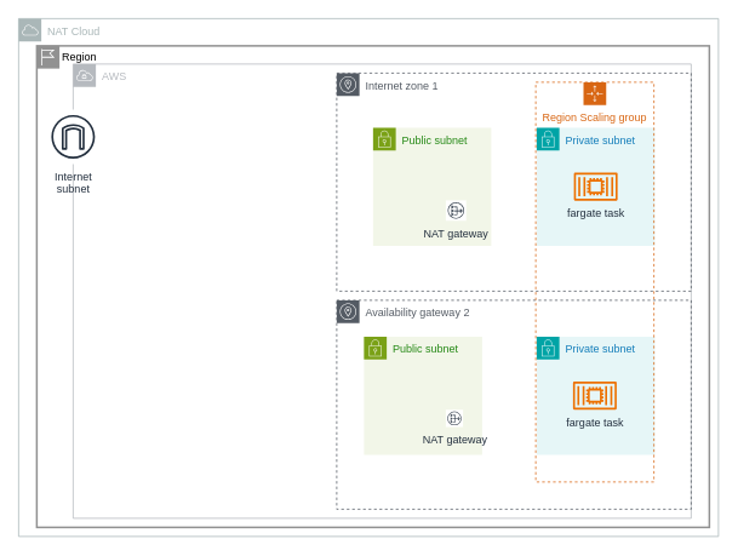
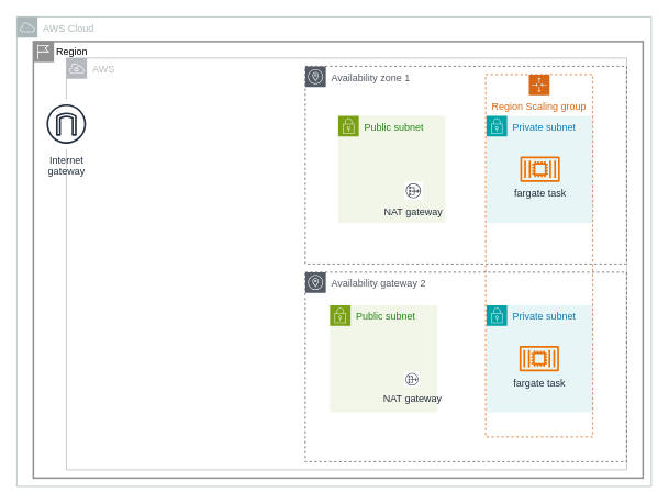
  <mxCell id="0" />
  <mxCell id="1" parent="0" />
- <mxCell id="2" value="NAT Cloud" style="sketch=0;outlineConnect=0;gradientColor=none;html=1;whiteSpace=wrap;fontSize=12;fontStyle=0;shape=mxgraph.aws4.group;grIcon=mxgraph.aws4.group_aws_cloud;strokeColor=#AAB7B8;fillColor=none;verticalAlign=top;align=left;spacingLeft=30;fontColor=#AAB7B8;dashed=0;" vertex="1" parent="1"><mxGeometry x="20" y="20" width="770" height="570" as="geometry" /></mxCell>
+ <mxCell id="2" value="AWS Cloud" style="sketch=0;outlineConnect=0;gradientColor=none;html=1;whiteSpace=wrap;fontSize=12;fontStyle=0;shape=mxgraph.aws4.group;grIcon=mxgraph.aws4.group_aws_cloud;strokeColor=#AAB7B8;fillColor=none;verticalAlign=top;align=left;spacingLeft=30;fontColor=#AAB7B8;dashed=0;" vertex="1" parent="1"><mxGeometry x="20" y="20" width="770" height="570" as="geometry" /></mxCell>
  <mxCell id="3" value="Region" style="shape=mxgraph.ibm.box;prType=region;fontStyle=0;verticalAlign=top;align=left;spacingLeft=32;spacingTop=4;fillColor=none;rounded=0;whiteSpace=wrap;html=1;strokeColor=#919191;strokeWidth=2;dashed=0;container=1;spacing=-4;collapsible=0;expand=0;recursiveResize=0;" vertex="1" parent="1"><mxGeometry x="40" y="50" width="740" height="530" as="geometry" /></mxCell>
  <mxCell id="4" value="AWS" style="sketch=0;outlineConnect=0;gradientColor=none;html=1;whiteSpace=wrap;fontSize=12;fontStyle=0;shape=mxgraph.aws4.group;grIcon=mxgraph.aws4.group_vpc;strokeColor=#B6BABF;fillColor=none;verticalAlign=top;align=left;spacingLeft=30;fontColor=#B6BABF;dashed=0;" vertex="1" parent="3"><mxGeometry x="40" y="20" width="680" height="500" as="geometry" /></mxCell>
- <mxCell id="5" value="Internet zone 1" style="sketch=0;outlineConnect=0;gradientColor=none;html=1;whiteSpace=wrap;fontSize=12;fontStyle=0;shape=mxgraph.aws4.group;grIcon=mxgraph.aws4.group_availability_zone;strokeColor=#545B64;fillColor=none;verticalAlign=top;align=left;spacingLeft=30;fontColor=#545B64;dashed=1;" vertex="1" parent="3"><mxGeometry x="330" y="30" width="390" height="240" as="geometry" /></mxCell>
+ <mxCell id="5" value="Availability zone 1" style="sketch=0;outlineConnect=0;gradientColor=none;html=1;whiteSpace=wrap;fontSize=12;fontStyle=0;shape=mxgraph.aws4.group;grIcon=mxgraph.aws4.group_availability_zone;strokeColor=#545B64;fillColor=none;verticalAlign=top;align=left;spacingLeft=30;fontColor=#545B64;dashed=1;" vertex="1" parent="3"><mxGeometry x="330" y="30" width="390" height="240" as="geometry" /></mxCell>
  <mxCell id="6" value="Availability gateway 2" style="sketch=0;outlineConnect=0;gradientColor=none;html=1;whiteSpace=wrap;fontSize=12;fontStyle=0;shape=mxgraph.aws4.group;grIcon=mxgraph.aws4.group_availability_zone;strokeColor=#545B64;fillColor=none;verticalAlign=top;align=left;spacingLeft=30;fontColor=#545B64;dashed=1;" vertex="1" parent="3"><mxGeometry x="330" y="280" width="390" height="230" as="geometry" /></mxCell>
- <mxCell id="7" value="Internet&#10;subnet" style="sketch=0;outlineConnect=0;fontColor=#232F3E;gradientColor=none;strokeColor=#232F3E;fillColor=#ffffff;dashed=0;verticalLabelPosition=bottom;verticalAlign=top;align=center;html=1;fontSize=12;fontStyle=0;aspect=fixed;shape=mxgraph.aws4.resourceIcon;resIcon=mxgraph.aws4.internet_gateway;" vertex="1" parent="3"><mxGeometry x="10" y="70" width="60" height="60" as="geometry" /></mxCell>
+ <mxCell id="7" value="Internet&#10;gateway" style="sketch=0;outlineConnect=0;fontColor=#232F3E;gradientColor=none;strokeColor=#232F3E;fillColor=#ffffff;dashed=0;verticalLabelPosition=bottom;verticalAlign=top;align=center;html=1;fontSize=12;fontStyle=0;aspect=fixed;shape=mxgraph.aws4.resourceIcon;resIcon=mxgraph.aws4.internet_gateway;" vertex="1" parent="3"><mxGeometry x="10" y="70" width="60" height="60" as="geometry" /></mxCell>
  <mxCell id="8" value="Public subnet" style="points=[[0,0],[0.25,0],[0.5,0],[0.75,0],[1,0],[1,0.25],[1,0.5],[1,0.75],[1,1],[0.75,1],[0.5,1],[0.25,1],[0,1],[0,0.75],[0,0.5],[0,0.25]];outlineConnect=0;gradientColor=none;html=1;whiteSpace=wrap;fontSize=12;fontStyle=0;container=1;pointerEvents=0;collapsible=0;recursiveResize=0;shape=mxgraph.aws4.group;grIcon=mxgraph.aws4.group_security_group;grStroke=0;strokeColor=#7AA116;fillColor=#F2F6E8;verticalAlign=top;align=left;spacingLeft=30;fontColor=#248814;dashed=0;" vertex="1" parent="3"><mxGeometry x="370" y="90" width="130" height="130" as="geometry" /></mxCell>
  <mxCell id="9" value="Private subnet" style="points=[[0,0],[0.25,0],[0.5,0],[0.75,0],[1,0],[1,0.25],[1,0.5],[1,0.75],[1,1],[0.75,1],[0.5,1],[0.25,1],[0,1],[0,0.75],[0,0.5],[0,0.25]];outlineConnect=0;gradientColor=none;html=1;whiteSpace=wrap;fontSize=12;fontStyle=0;container=1;pointerEvents=0;collapsible=0;recursiveResize=0;shape=mxgraph.aws4.group;grIcon=mxgraph.aws4.group_security_group;grStroke=0;strokeColor=#00A4A6;fillColor=#E6F6F7;verticalAlign=top;align=left;spacingLeft=30;fontColor=#147EBA;dashed=0;" vertex="1" parent="3"><mxGeometry x="550" y="90" width="130" height="130" as="geometry" /></mxCell>
  <mxCell id="10" value="Public subnet" style="points=[[0,0],[0.25,0],[0.5,0],[0.75,0],[1,0],[1,0.25],[1,0.5],[1,0.75],[1,1],[0.75,1],[0.5,1],[0.25,1],[0,1],[0,0.75],[0,0.5],[0,0.25]];outlineConnect=0;gradientColor=none;html=1;whiteSpace=wrap;fontSize=12;fontStyle=0;container=1;pointerEvents=0;collapsible=0;recursiveResize=0;shape=mxgraph.aws4.group;grIcon=mxgraph.aws4.group_security_group;grStroke=0;strokeColor=#7AA116;fillColor=#F2F6E8;verticalAlign=top;align=left;spacingLeft=30;fontColor=#248814;dashed=0;" vertex="1" parent="3"><mxGeometry x="360" y="320" width="130" height="130" as="geometry" /></mxCell>
  <mxCell id="11" value="NAT gateway" style="sketch=0;outlineConnect=0;fontColor=#232F3E;gradientColor=none;strokeColor=#232F3E;fillColor=#ffffff;dashed=0;verticalLabelPosition=bottom;verticalAlign=top;align=center;html=1;fontSize=12;fontStyle=0;aspect=fixed;shape=mxgraph.aws4.resourceIcon;resIcon=mxgraph.aws4.nat_gateway;" vertex="1" parent="10"><mxGeometry x="90" y="80.5" width="19" height="19" as="geometry" /></mxCell>
  <mxCell id="12" value="Private subnet" style="points=[[0,0],[0.25,0],[0.5,0],[0.75,0],[1,0],[1,0.25],[1,0.5],[1,0.75],[1,1],[0.75,1],[0.5,1],[0.25,1],[0,1],[0,0.75],[0,0.5],[0,0.25]];outlineConnect=0;gradientColor=none;html=1;whiteSpace=wrap;fontSize=12;fontStyle=0;container=1;pointerEvents=0;collapsible=0;recursiveResize=0;shape=mxgraph.aws4.group;grIcon=mxgraph.aws4.group_security_group;grStroke=0;strokeColor=#00A4A6;fillColor=#E6F6F7;verticalAlign=top;align=left;spacingLeft=30;fontColor=#147EBA;dashed=0;" vertex="1" parent="3"><mxGeometry x="550" y="320" width="130" height="130" as="geometry" /></mxCell>
  <mxCell id="13" value="Region Scaling group" style="points=[[0,0],[0.25,0],[0.5,0],[0.75,0],[1,0],[1,0.25],[1,0.5],[1,0.75],[1,1],[0.75,1],[0.5,1],[0.25,1],[0,1],[0,0.75],[0,0.5],[0,0.25]];outlineConnect=0;gradientColor=none;html=1;whiteSpace=wrap;fontSize=12;fontStyle=0;container=1;pointerEvents=0;collapsible=0;recursiveResize=0;shape=mxgraph.aws4.groupCenter;grIcon=mxgraph.aws4.group_auto_scaling_group;grStroke=1;strokeColor=#D86613;fillColor=none;verticalAlign=top;align=center;fontColor=#D86613;dashed=1;spacingTop=25;" vertex="1" parent="3"><mxGeometry x="549" y="40" width="130" height="440" as="geometry" /></mxCell>
  <mxCell id="14" value="fargate task" style="sketch=0;outlineConnect=0;fontColor=#232F3E;gradientColor=none;fillColor=#ED7100;strokeColor=none;dashed=0;verticalLabelPosition=bottom;verticalAlign=top;align=center;html=1;fontSize=12;fontStyle=0;aspect=fixed;pointerEvents=1;shape=mxgraph.aws4.container_2;" vertex="1" parent="13"><mxGeometry x="42" y="99.5" width="48" height="31" as="geometry" /></mxCell>
  <mxCell id="15" value="fargate task" style="sketch=0;outlineConnect=0;fontColor=#232F3E;gradientColor=none;fillColor=#ED7100;strokeColor=none;dashed=0;verticalLabelPosition=bottom;verticalAlign=top;align=center;html=1;fontSize=12;fontStyle=0;aspect=fixed;pointerEvents=1;shape=mxgraph.aws4.container_2;" vertex="1" parent="13"><mxGeometry x="41" y="329.5" width="48" height="31" as="geometry" /></mxCell>
  <mxCell id="16" value="NAT gateway" style="sketch=0;outlineConnect=0;fontColor=#232F3E;gradientColor=none;strokeColor=#232F3E;fillColor=#ffffff;dashed=0;verticalLabelPosition=bottom;verticalAlign=top;align=center;html=1;fontSize=12;fontStyle=0;aspect=fixed;shape=mxgraph.aws4.resourceIcon;resIcon=mxgraph.aws4.nat_gateway;" vertex="1" parent="3"><mxGeometry x="450" y="170" width="22.5" height="22.5" as="geometry" /></mxCell>
